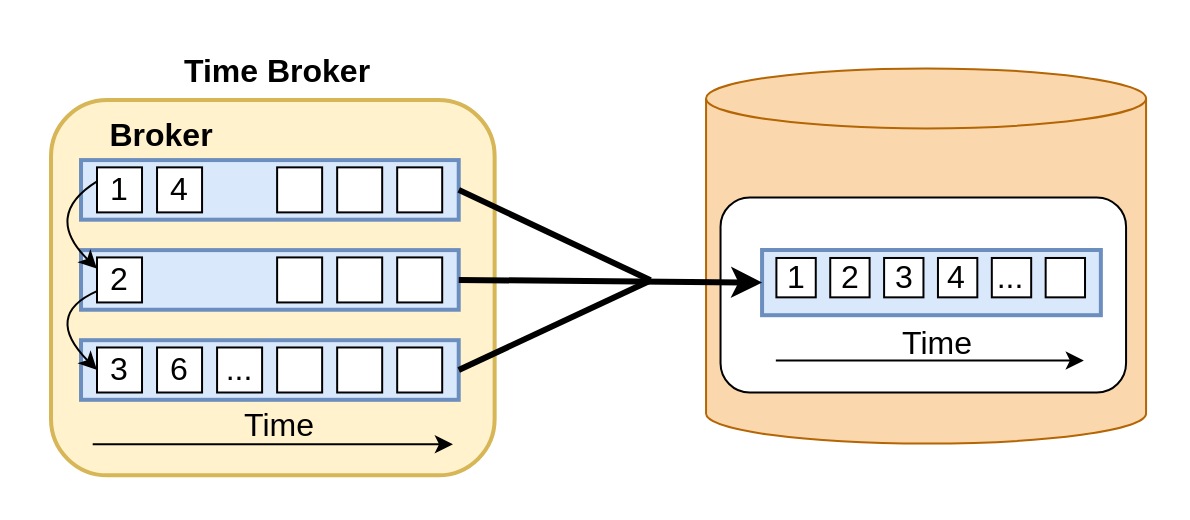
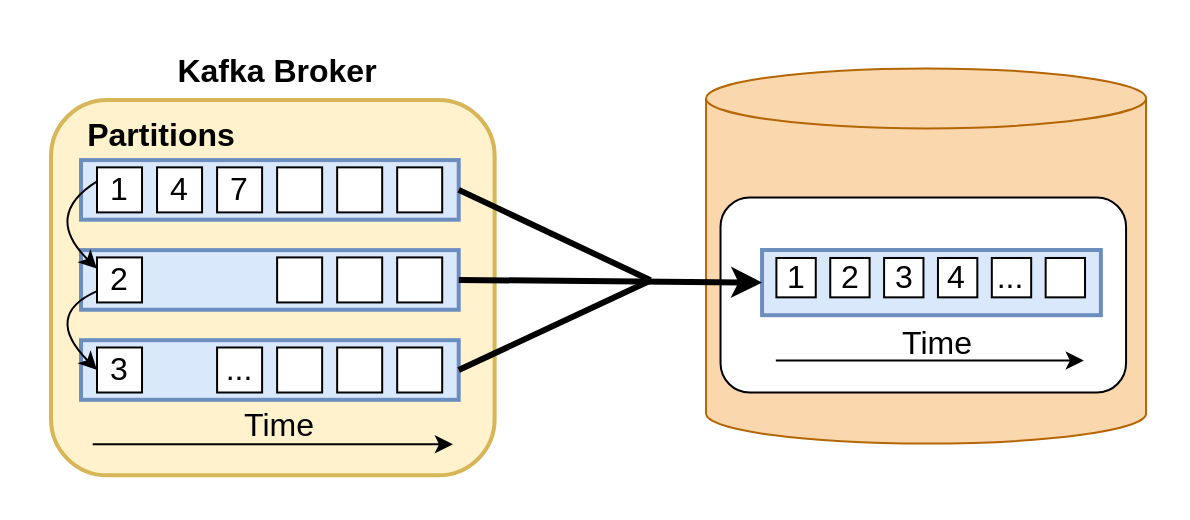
  <mxCell id="0" />
  <mxCell id="1" parent="0" />
  <mxCell id="2" value="" style="group" connectable="0" vertex="1" parent="1"><mxGeometry x="20.91" y="20.003" width="225.914" height="217.134" as="geometry" /></mxCell>
- <mxCell id="3" value="Time Broker" style="text;html=1;align=center;verticalAlign=middle;resizable=0;points=[];autosize=1;strokeColor=none;fillColor=none;fontStyle=1;fontSize=16;container=0;" vertex="1" parent="2"><mxGeometry x="57.582" width="120" height="30" as="geometry" /></mxCell>
+ <mxCell id="3" value="Kafka Broker" style="text;html=1;align=center;verticalAlign=middle;resizable=0;points=[];autosize=1;strokeColor=none;fillColor=none;fontStyle=1;fontSize=16;container=0;" vertex="1" parent="2"><mxGeometry x="57.582" width="120" height="30" as="geometry" /></mxCell>
  <mxCell id="4" value="" style="whiteSpace=wrap;strokeWidth=2;verticalAlign=top;fillColor=#fff2cc;strokeColor=#d6b656;rounded=1;fontSize=16;container=0;" vertex="1" parent="2"><mxGeometry x="4.095" y="29.514" width="221.819" height="187.619" as="geometry" /></mxCell>
- <mxCell id="5" value="Broker" style="text;html=1;align=center;verticalAlign=middle;resizable=0;points=[];autosize=1;strokeColor=none;fillColor=none;fontStyle=1;fontSize=16;container=0;" vertex="1" parent="2"><mxGeometry x="9.483" y="32.019" width="100" height="30" as="geometry" /></mxCell>
+ <mxCell id="5" value="Partitions" style="text;html=1;align=center;verticalAlign=middle;resizable=0;points=[];autosize=1;strokeColor=none;fillColor=none;fontStyle=1;fontSize=16;container=0;" vertex="1" parent="2"><mxGeometry x="9.483" y="32.019" width="100" height="30" as="geometry" /></mxCell>
  <mxCell id="6" value="" style="whiteSpace=wrap;strokeWidth=2;fillColor=#dae8fc;strokeColor=#6c8ebf;horizontal=0;fontSize=16;container=0;" vertex="1" parent="2"><mxGeometry x="19.104" y="149.591" width="188.851" height="29.809" as="geometry" /></mxCell>
  <mxCell id="7" value="3" style="whiteSpace=wrap;html=1;aspect=fixed;fontSize=16;container=0;" vertex="1" parent="2"><mxGeometry x="27.089" y="153.238" width="22.514" height="22.514" as="geometry" /></mxCell>
- <mxCell id="8" value="6" style="whiteSpace=wrap;html=1;aspect=fixed;fontSize=16;container=0;" vertex="1" parent="2"><mxGeometry x="57.109" y="153.238" width="22.514" height="22.514" as="geometry" /></mxCell>
  <mxCell id="9" value="..." style="whiteSpace=wrap;html=1;aspect=fixed;fontSize=16;container=0;" vertex="1" parent="2"><mxGeometry x="87.128" y="153.238" width="22.514" height="22.514" as="geometry" /></mxCell>
  <mxCell id="10" value="" style="whiteSpace=wrap;html=1;aspect=fixed;fontSize=16;container=0;" vertex="1" parent="2"><mxGeometry x="117.147" y="153.238" width="22.514" height="22.514" as="geometry" /></mxCell>
  <mxCell id="11" value="" style="endArrow=classic;html=1;rounded=0;fontSize=16;" edge="1" parent="2"><mxGeometry width="50" height="50" relative="1" as="geometry"><mxPoint x="24.943" y="201.621" as="sourcePoint" /><mxPoint x="205.058" y="201.621" as="targetPoint" /></mxGeometry></mxCell>
  <mxCell id="12" value="Time" style="edgeLabel;html=1;align=center;verticalAlign=middle;resizable=0;points=[];labelBackgroundColor=none;fontSize=16;container=0;" connectable="0" vertex="1" parent="11"><mxGeometry x="-0.511" relative="1" as="geometry"><mxPoint x="49" y="-10" as="offset" /></mxGeometry></mxCell>
  <mxCell id="13" value="" style="whiteSpace=wrap;html=1;aspect=fixed;fontSize=16;container=0;" vertex="1" parent="2"><mxGeometry x="177.185" y="153.238" width="22.514" height="22.514" as="geometry" /></mxCell>
  <mxCell id="14" value="" style="whiteSpace=wrap;html=1;aspect=fixed;fontSize=16;container=0;" vertex="1" parent="2"><mxGeometry x="147.166" y="153.238" width="22.514" height="22.514" as="geometry" /></mxCell>
  <mxCell id="15" value="" style="whiteSpace=wrap;strokeWidth=2;fillColor=#dae8fc;strokeColor=#6c8ebf;horizontal=0;fontSize=16;container=0;" vertex="1" parent="2"><mxGeometry x="19.104" y="59.533" width="188.851" height="29.809" as="geometry" /></mxCell>
  <mxCell id="16" value="1" style="whiteSpace=wrap;html=1;aspect=fixed;fontSize=16;container=0;" vertex="1" parent="2"><mxGeometry x="27.089" y="63.181" width="22.514" height="22.514" as="geometry" /></mxCell>
  <mxCell id="17" value="4" style="whiteSpace=wrap;html=1;aspect=fixed;fontSize=16;container=0;" vertex="1" parent="2"><mxGeometry x="57.109" y="63.181" width="22.514" height="22.514" as="geometry" /></mxCell>
+ <mxCell id="18" value="7" style="whiteSpace=wrap;html=1;aspect=fixed;fontSize=16;container=0;" vertex="1" parent="2"><mxGeometry x="87.128" y="63.181" width="22.514" height="22.514" as="geometry" /></mxCell>
  <mxCell id="19" value="" style="whiteSpace=wrap;html=1;aspect=fixed;fontSize=16;container=0;" vertex="1" parent="2"><mxGeometry x="117.147" y="63.181" width="22.514" height="22.514" as="geometry" /></mxCell>
  <mxCell id="20" value="" style="whiteSpace=wrap;html=1;aspect=fixed;fontSize=16;container=0;" vertex="1" parent="2"><mxGeometry x="177.185" y="63.181" width="22.514" height="22.514" as="geometry" /></mxCell>
  <mxCell id="21" value="" style="whiteSpace=wrap;html=1;aspect=fixed;fontSize=16;container=0;" vertex="1" parent="2"><mxGeometry x="147.166" y="63.181" width="22.514" height="22.514" as="geometry" /></mxCell>
  <mxCell id="22" value="" style="whiteSpace=wrap;strokeWidth=2;fillColor=#dae8fc;strokeColor=#6c8ebf;horizontal=0;fontSize=16;container=0;" vertex="1" parent="2"><mxGeometry x="19.104" y="104.562" width="188.851" height="29.809" as="geometry" /></mxCell>
  <mxCell id="23" value="2" style="whiteSpace=wrap;html=1;aspect=fixed;fontSize=16;container=0;" vertex="1" parent="2"><mxGeometry x="27.089" y="108.209" width="22.514" height="22.514" as="geometry" /></mxCell>
  <mxCell id="24" value="" style="whiteSpace=wrap;html=1;aspect=fixed;fontSize=16;container=0;" vertex="1" parent="2"><mxGeometry x="117.147" y="108.209" width="22.514" height="22.514" as="geometry" /></mxCell>
  <mxCell id="25" value="" style="whiteSpace=wrap;html=1;aspect=fixed;fontSize=16;container=0;" vertex="1" parent="2"><mxGeometry x="177.185" y="108.209" width="22.514" height="22.514" as="geometry" /></mxCell>
  <mxCell id="26" value="" style="whiteSpace=wrap;html=1;aspect=fixed;fontSize=16;container=0;" vertex="1" parent="2"><mxGeometry x="147.166" y="108.209" width="22.514" height="22.514" as="geometry" /></mxCell>
  <mxCell id="27" value="" style="curved=1;endArrow=classic;html=1;rounded=0;entryX=0;entryY=0.25;entryDx=0;entryDy=0;" edge="1" parent="2" target="23"><mxGeometry width="50" height="50" relative="1" as="geometry"><mxPoint x="27.09" y="70.147" as="sourcePoint" /><mxPoint x="17.09" y="180.147" as="targetPoint" /><Array as="points"><mxPoint y="87.067" /></Array></mxGeometry></mxCell>
  <mxCell id="28" value="" style="curved=1;endArrow=classic;html=1;rounded=0;entryX=0;entryY=0.5;entryDx=0;entryDy=0;exitX=0;exitY=0.75;exitDx=0;exitDy=0;" edge="1" parent="2" source="23" target="7"><mxGeometry width="50" height="50" relative="1" as="geometry"><mxPoint x="-12.91" y="117.067" as="sourcePoint" /><mxPoint x="-12.896" y="160.482" as="targetPoint" /><Array as="points"><mxPoint y="137.067" /></Array></mxGeometry></mxCell>
  <mxCell id="29" value="" style="group" connectable="0" vertex="1" parent="1"><mxGeometry x="352.526" y="33.691" width="220.0" height="187.62" as="geometry" /></mxCell>
  <mxCell id="30" value="" style="shape=cylinder3;whiteSpace=wrap;html=1;boundedLbl=1;backgroundOutline=1;size=15;fillColor=#fad7ac;strokeColor=#b46504;container=0;" vertex="1" parent="29"><mxGeometry width="220" height="187.62" as="geometry" /></mxCell>
  <mxCell id="31" value="" style="rounded=1;whiteSpace=wrap;html=1;fontSize=16;container=0;" vertex="1" parent="29"><mxGeometry x="7.24" y="64.54" width="202.76" height="97.559" as="geometry" /></mxCell>
  <mxCell id="32" value="" style="endArrow=classic;html=1;rounded=0;fontSize=16;" edge="1" parent="29"><mxGeometry width="50" height="50" relative="1" as="geometry"><mxPoint x="34.891" y="146.087" as="sourcePoint" /><mxPoint x="188.891" y="146.087" as="targetPoint" /></mxGeometry></mxCell>
  <mxCell id="33" value="Time" style="edgeLabel;html=1;align=center;verticalAlign=middle;resizable=0;points=[];labelBackgroundColor=none;fontSize=16;container=0;" connectable="0" vertex="1" parent="32"><mxGeometry x="-0.511" relative="1" as="geometry"><mxPoint x="42" y="-9" as="offset" /></mxGeometry></mxCell>
  <mxCell id="34" value="" style="whiteSpace=wrap;strokeWidth=2;fillColor=#dae8fc;strokeColor=#6c8ebf;horizontal=0;fontSize=16;container=0;" vertex="1" parent="29"><mxGeometry x="28.008" y="90.805" width="169.4" height="32.602" as="geometry" /></mxCell>
  <mxCell id="35" value="1" style="whiteSpace=wrap;html=1;aspect=fixed;fontSize=16;container=0;" vertex="1" parent="29"><mxGeometry x="35.17" y="94.794" width="19.683" height="19.683" as="geometry" /></mxCell>
  <mxCell id="36" value="2" style="whiteSpace=wrap;html=1;aspect=fixed;fontSize=16;container=0;" vertex="1" parent="29"><mxGeometry x="62.098" y="94.794" width="19.683" height="19.683" as="geometry" /></mxCell>
  <mxCell id="37" value="3" style="whiteSpace=wrap;html=1;aspect=fixed;fontSize=16;container=0;" vertex="1" parent="29"><mxGeometry x="89.025" y="94.794" width="19.683" height="19.683" as="geometry" /></mxCell>
  <mxCell id="38" value="4" style="whiteSpace=wrap;html=1;aspect=fixed;fontSize=16;container=0;" vertex="1" parent="29"><mxGeometry x="115.953" y="94.794" width="19.683" height="19.683" as="geometry" /></mxCell>
  <mxCell id="39" value="" style="whiteSpace=wrap;html=1;aspect=fixed;fontSize=16;container=0;" vertex="1" parent="29"><mxGeometry x="169.807" y="94.794" width="19.683" height="19.683" as="geometry" /></mxCell>
  <mxCell id="40" value="..." style="whiteSpace=wrap;html=1;aspect=fixed;fontSize=16;container=0;" vertex="1" parent="29"><mxGeometry x="142.88" y="94.794" width="19.683" height="19.683" as="geometry" /></mxCell>
  <mxCell id="41" value="" style="endArrow=none;html=1;rounded=0;strokeWidth=3;exitX=1;exitY=0.5;exitDx=0;exitDy=0;endFill=0;entryX=-0.001;entryY=0.582;entryDx=0;entryDy=0;entryPerimeter=0;" edge="1" parent="1" source="15"><mxGeometry width="50" height="50" relative="1" as="geometry"><mxPoint x="215" y="106" as="sourcePoint" /><mxPoint x="324.739" y="139.654" as="targetPoint" /></mxGeometry></mxCell>
  <mxCell id="42" value="" style="endArrow=classic;html=1;rounded=0;strokeWidth=3;exitX=1;exitY=0.5;exitDx=0;exitDy=0;entryX=0;entryY=0.5;entryDx=0;entryDy=0;" edge="1" parent="1" source="22" target="34"><mxGeometry width="50" height="50" relative="1" as="geometry"><mxPoint x="183" y="103" as="sourcePoint" /><mxPoint x="315" y="156" as="targetPoint" /></mxGeometry></mxCell>
  <mxCell id="43" value="" style="endArrow=none;html=1;rounded=0;strokeWidth=3;exitX=1;exitY=0.5;exitDx=0;exitDy=0;endFill=0;entryX=-0.002;entryY=0.583;entryDx=0;entryDy=0;entryPerimeter=0;" edge="1" parent="1" source="6"><mxGeometry width="50" height="50" relative="1" as="geometry"><mxPoint x="183" y="148" as="sourcePoint" /><mxPoint x="324.477" y="139.902" as="targetPoint" /></mxGeometry></mxCell>
